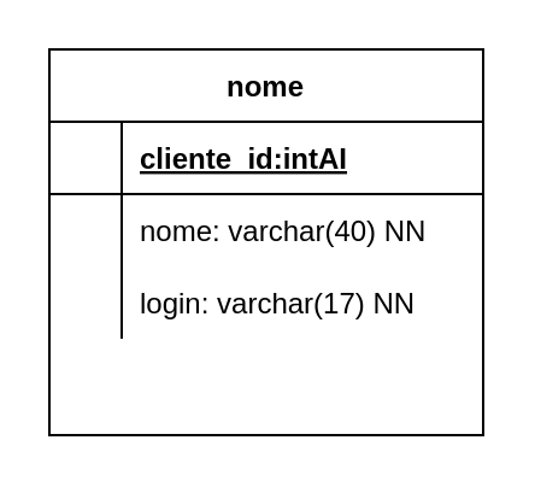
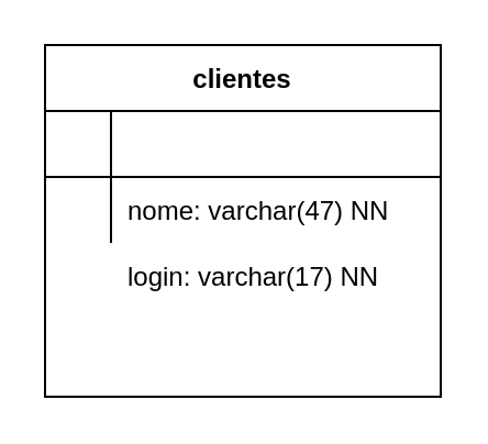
  <mxCell id="0" />
  <mxCell id="1" parent="0" />
- <mxCell id="2" value="nome" style="shape=table;startSize=30;container=1;collapsible=1;childLayout=tableLayout;fixedRows=1;rowLines=0;fontStyle=1;align=center;resizeLast=1;" vertex="1" parent="1"><mxGeometry x="20" y="20" width="180" height="160" as="geometry" /></mxCell>
+ <mxCell id="2" value="clientes" style="shape=table;startSize=30;container=1;collapsible=1;childLayout=tableLayout;fixedRows=1;rowLines=0;fontStyle=1;align=center;resizeLast=1;" vertex="1" parent="1"><mxGeometry x="20" y="20" width="180" height="160" as="geometry" /></mxCell>
  <mxCell id="3" value="" style="shape=partialRectangle;collapsible=0;dropTarget=0;pointerEvents=0;fillColor=none;top=0;left=0;bottom=1;right=0;points=[[0,0.5],[1,0.5]];portConstraint=eastwest;" vertex="1" parent="2"><mxGeometry y="30" width="180" height="30" as="geometry" /></mxCell>
- <mxCell id="4" value="cliente_id:intAI" style="shape=partialRectangle;connectable=0;fillColor=none;top=0;left=0;bottom=0;right=0;align=left;spacingLeft=6;fontStyle=5;overflow=hidden;" vertex="1" parent="3"><mxGeometry x="30" width="150" height="30" as="geometry" /></mxCell>
  <mxCell id="5" value="" style="shape=partialRectangle;collapsible=0;dropTarget=0;pointerEvents=0;fillColor=none;top=0;left=0;bottom=0;right=0;points=[[0,0.5],[1,0.5]];portConstraint=eastwest;" vertex="1" parent="2"><mxGeometry y="60" width="180" height="30" as="geometry" /></mxCell>
  <mxCell id="6" value="" style="shape=partialRectangle;connectable=0;fillColor=none;top=0;left=0;bottom=0;right=0;editable=1;overflow=hidden;" vertex="1" parent="5"><mxGeometry width="30" height="30" as="geometry" /></mxCell>
- <mxCell id="7" value="nome: varchar(40) NN" style="shape=partialRectangle;connectable=0;fillColor=none;top=0;left=0;bottom=0;right=0;align=left;spacingLeft=6;overflow=hidden;" vertex="1" parent="5"><mxGeometry x="30" width="150" height="30" as="geometry" /></mxCell>
+ <mxCell id="7" value="nome: varchar(47) NN" style="shape=partialRectangle;connectable=0;fillColor=none;top=0;left=0;bottom=0;right=0;align=left;spacingLeft=6;overflow=hidden;" vertex="1" parent="5"><mxGeometry x="30" width="150" height="30" as="geometry" /></mxCell>
  <mxCell id="8" value="" style="shape=partialRectangle;collapsible=0;dropTarget=0;pointerEvents=0;fillColor=none;top=0;left=0;bottom=0;right=0;points=[[0,0.5],[1,0.5]];portConstraint=eastwest;" vertex="1" parent="2"><mxGeometry y="90" width="180" height="30" as="geometry" /></mxCell>
  <mxCell id="9" value="" style="shape=partialRectangle;connectable=0;fillColor=none;top=0;left=0;bottom=0;right=0;editable=1;overflow=hidden;" vertex="1" parent="8"><mxGeometry width="30" height="30" as="geometry" /></mxCell>
  <mxCell id="10" value="login: varchar(17) NN" style="shape=partialRectangle;connectable=0;fillColor=none;top=0;left=0;bottom=0;right=0;align=left;spacingLeft=6;overflow=hidden;" vertex="1" parent="8"><mxGeometry x="30" width="150" height="30" as="geometry" /></mxCell>
  <mxCell id="11" value="" style="shape=partialRectangle;collapsible=0;dropTarget=0;pointerEvents=0;fillColor=none;top=0;left=0;bottom=0;right=0;points=[[0,0.5],[1,0.5]];portConstraint=eastwest;" vertex="1" parent="2"><mxGeometry y="120" width="180" height="30" as="geometry" /></mxCell>
  <mxCell id="12" value="" style="shape=partialRectangle;connectable=0;fillColor=none;top=0;left=0;bottom=0;right=0;editable=1;overflow=hidden;" vertex="1" parent="11"><mxGeometry width="30" height="30" as="geometry" /></mxCell>
